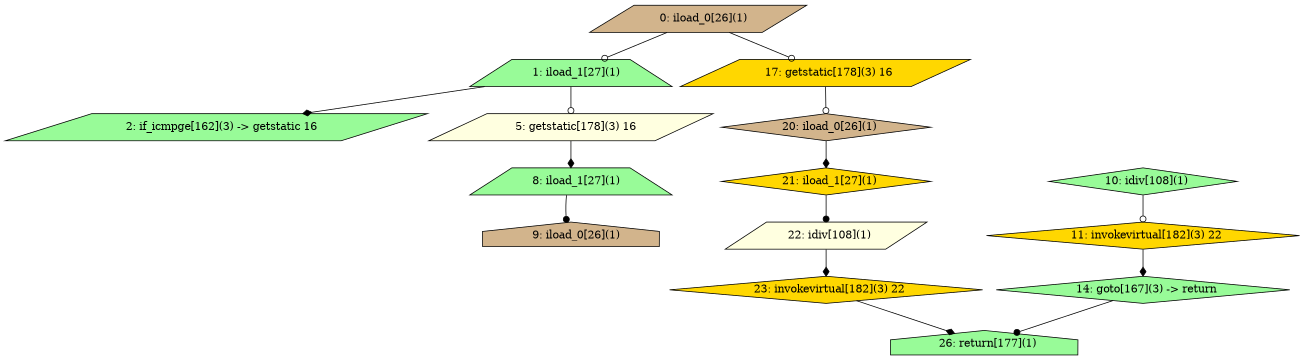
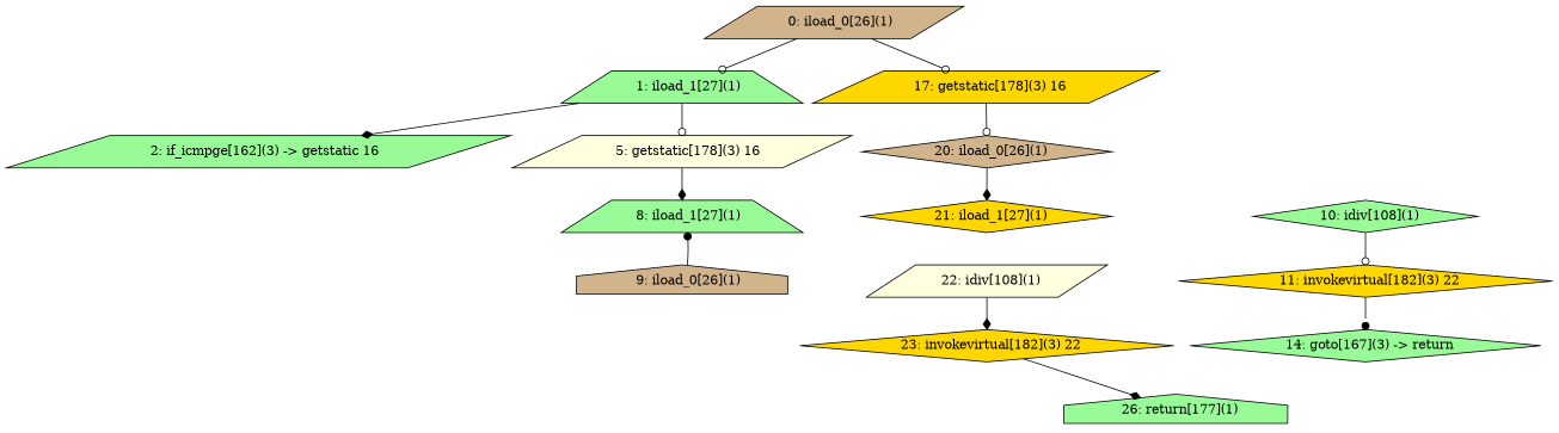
  digraph {
    node [fillcolor=palegreen shape=diamond style=filled]
    edge [arrowhead=diamond]
    n1 [fillcolor=gold label="  11: invokevirtual[182](3) 22"]
    n2 [label="  14: goto[167](3) -> return"]
    n3 [label="  26: return[177](1)" shape=house]
    n4 [fillcolor=lightyellow label="  22: idiv[108](1)" shape=parallelogram]
    n5 [fillcolor=gold label="  23: invokevirtual[182](3) 22"]
    n6 [label="   1: iload_1[27](1)" shape=trapezium]
    n7 [label="   2: if_icmpge[162](3) -> getstatic 16" shape=parallelogram]
    n8 [fillcolor=lightyellow label="   5: getstatic[178](3) 16" shape=parallelogram]
    n9 [fillcolor=gold label="  17: getstatic[178](3) 16" shape=parallelogram]
    n10 [fillcolor=tan label="  20: iload_0[26](1)"]
    n11 [label="   8: iload_1[27](1)" shape=trapezium]
    n12 [fillcolor=gold label="  21: iload_1[27](1)"]
    n13 [fillcolor=tan label="   9: iload_0[26](1)" shape=house]
    n14 [label="  10: idiv[108](1)"]
    n15 [fillcolor=tan label="   0: iload_0[26](1)" shape=parallelogram]
-   n1 -> n2
-   n2 -> n3 [arrowhead=dot]
+   n1 -> n2 [arrowhead=dot]
    n4 -> n5
    n5 -> n3
    n6 -> n7
    n6 -> n8 [arrowhead=odot]
    n8 -> n11
    n9 -> n10 [arrowhead=odot]
    n10 -> n12
-   n11 -> n13 [arrowhead=dot]
-   n12 -> n4 [arrowhead=dot]
+   n13 -> n11 [arrowhead=dot]
    n14 -> n1 [arrowhead=odot]
    n15 -> n6 [arrowhead=odot]
    n15 -> n9 [arrowhead=odot]
  }
